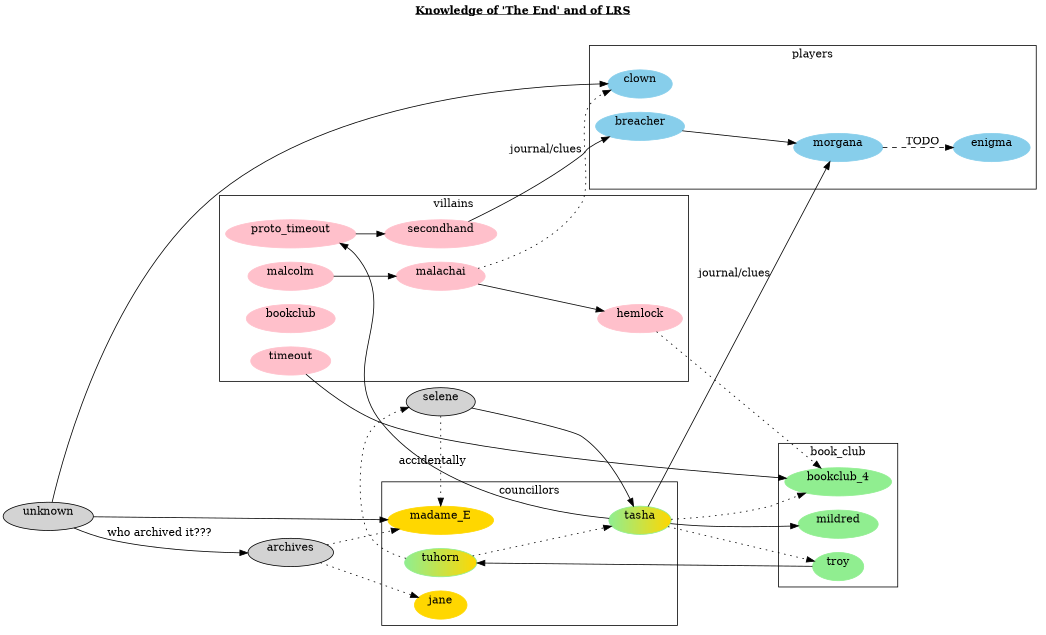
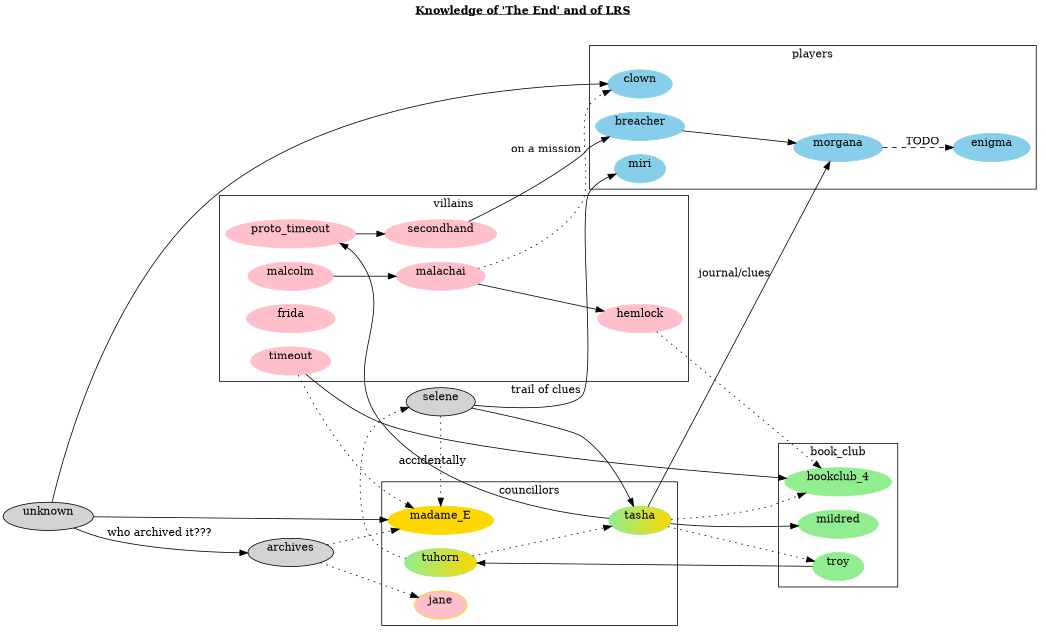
  digraph {
    label=< <U><B>Knowledge of 'The End' and of LRS</B></U> >
    labelloc=t
    rankdir=LR
    node [color=pink labelloc=t style=filled]
    edge [style=normal]
    malcolm
    malachai
    hemlock
    secondhand
    n5 [label=proto_timeout]
-   frida [label=bookclub]
+   frida
    timeout
    madame_E [color=gold]
    tasha [color="lightgreen:gold"]
    tuhorn [color="lightgreen:gold"]
-   jane [color=gold]
+   jane [color=gold fillcolor=pink]
    mildred [color=lightgreen]
    bookclub_4 [color=lightgreen]
    troy [color=lightgreen]
    breacher [color=skyblue]
    morgana [color=skyblue]
    enigma [color=skyblue]
    clown [color=skyblue]
+   miri [color=skyblue]
    unknown [color=""]
    selene [color=""]
    archives [color=""]
    subgraph cluster_1 {
      label=villains
      malcolm
      malachai
      hemlock
      secondhand
      n5
      frida
      timeout
    }
    subgraph cluster_2 {
      label="any knights who know?"
    }
    subgraph cluster_3 {
      label=councillors
      madame_E
      tasha
      tuhorn
      jane
    }
    subgraph cluster_4 {
      label=book_club
      mildred
      bookclub_4
      troy
    }
    subgraph cluster_5 {
      label=players
      breacher
      morgana
      enigma
      clown
+     miri
    }
    subgraph sub_6 {
      malcolm
      malachai
      hemlock
      secondhand
      n5
      tasha
      tuhorn
      troy
      breacher
      morgana
+     miri
      unknown
      selene
    }
    subgraph sub_7 {
      malachai
      hemlock
      timeout
      madame_E
      tasha
      tuhorn
      jane
      bookclub_4
      clown
      selene
      archives
    }
    subgraph sub_8 {
      madame_E
      selene
    }
    subgraph sub_9 {
      madame_E
      clown
      unknown
      archives
    }
    malcolm -> malachai
    malachai -> hemlock
    malachai -> clown [style=dotted]
    hemlock -> bookclub_4 [style=dotted]
-   secondhand -> breacher [label="journal/clues"]
+   secondhand -> breacher [label="on a mission"]
    n5 -> secondhand
+   timeout -> madame_E [style=dotted]
    timeout -> bookclub_4
    madame_E -> selene [color=red style=invis]
    tasha -> n5
    tasha -> mildred
    tasha -> bookclub_4 [style=dotted]
    tasha -> troy [style=dotted]
    tasha -> morgana [label="journal/clues"]
    tuhorn -> tasha [style=dotted]
    tuhorn -> selene [style=dotted]
    troy -> tuhorn
    breacher -> morgana
    morgana -> enigma [label=TODO style=dashed]
    unknown -> madame_E
    unknown -> clown
    unknown -> archives [label="who archived it???"]
    selene -> madame_E [label=accidentally style=dotted]
    selene -> tasha
+   selene -> miri [label="trail of clues"]
    archives -> madame_E [style=dotted]
    archives -> jane [style=dotted]
  }
